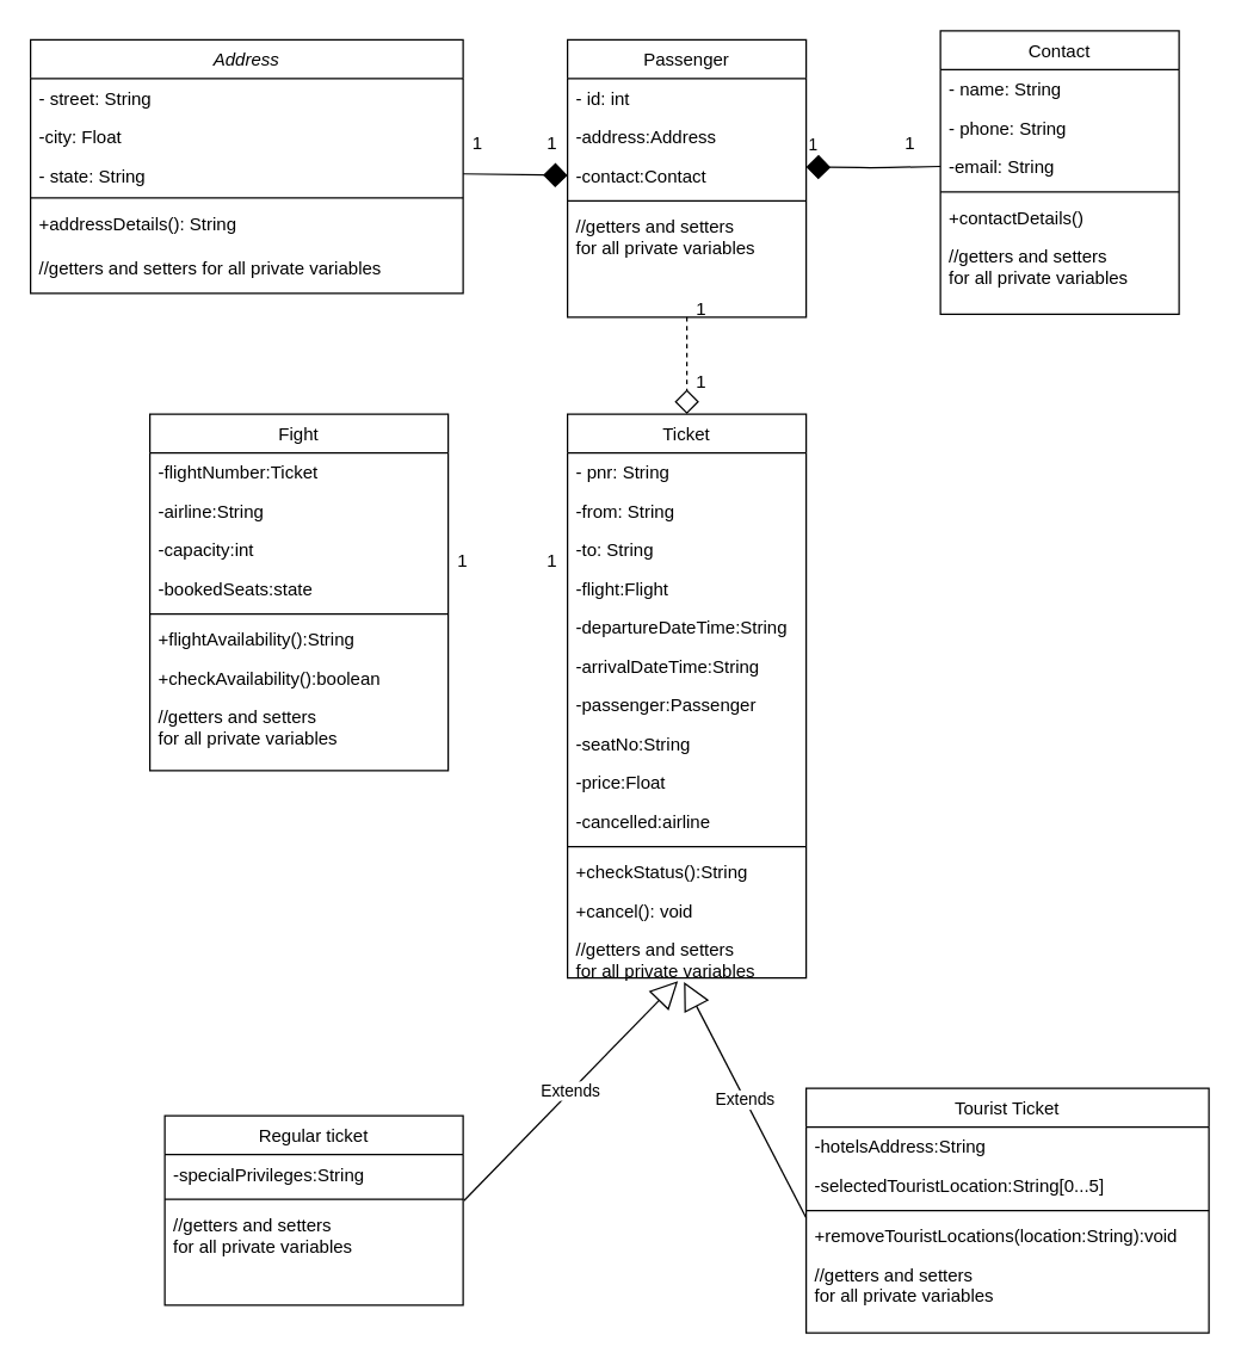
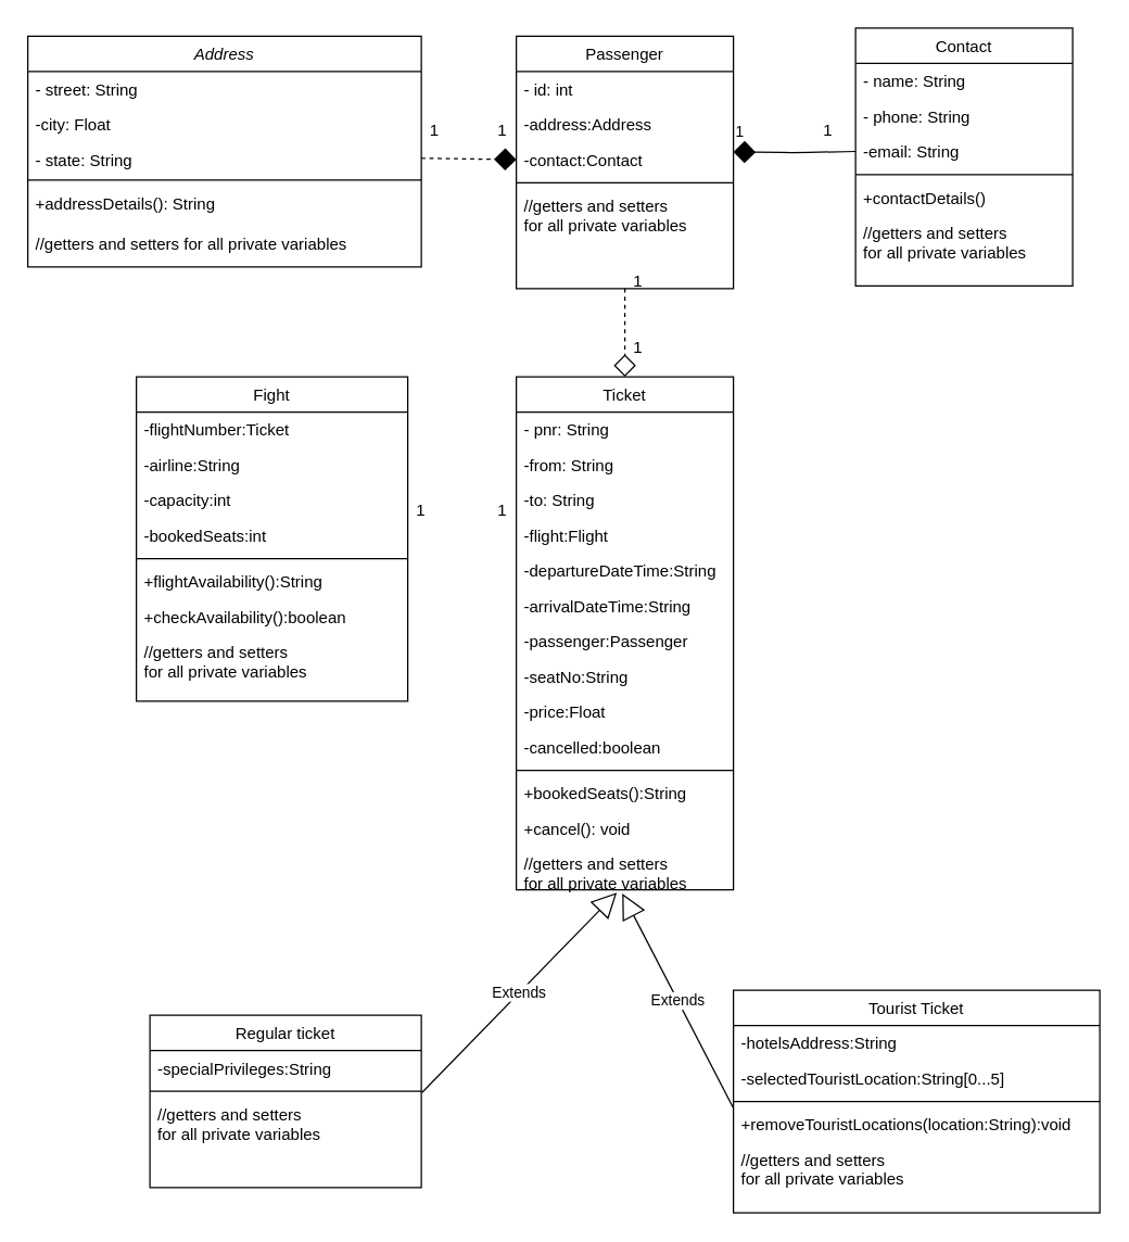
  <mxCell id="0" />
  <mxCell id="1" parent="0" />
  <mxCell id="2" value="Address" style="swimlane;fontStyle=2;align=center;verticalAlign=top;childLayout=stackLayout;horizontal=1;startSize=26;horizontalStack=0;resizeParent=1;resizeLast=0;collapsible=1;marginBottom=0;rounded=0;shadow=0;strokeWidth=1;" parent="1" vertex="1"><mxGeometry x="20" y="26" width="290" height="170" as="geometry"><mxRectangle x="230" y="140" width="160" height="26" as="alternateBounds" /></mxGeometry></mxCell>
  <mxCell id="3" value="- street: String&#10;        &#10;" style="text;align=left;verticalAlign=top;spacingLeft=4;spacingRight=4;overflow=hidden;rotatable=0;points=[[0,0.5],[1,0.5]];portConstraint=eastwest;" parent="2" vertex="1"><mxGeometry y="26" width="290" height="26" as="geometry" /></mxCell>
  <mxCell id="4" value="-city: Float" style="text;align=left;verticalAlign=top;spacingLeft=4;spacingRight=4;overflow=hidden;rotatable=0;points=[[0,0.5],[1,0.5]];portConstraint=eastwest;rounded=0;shadow=0;html=0;" parent="2" vertex="1"><mxGeometry y="52" width="290" height="26" as="geometry" /></mxCell>
  <mxCell id="5" value="- state: String" style="text;align=left;verticalAlign=top;spacingLeft=4;spacingRight=4;overflow=hidden;rotatable=0;points=[[0,0.5],[1,0.5]];portConstraint=eastwest;rounded=0;shadow=0;html=0;" parent="2" vertex="1"><mxGeometry y="78" width="290" height="24" as="geometry" /></mxCell>
  <mxCell id="6" value="" style="line;html=1;strokeWidth=1;align=left;verticalAlign=middle;spacingTop=-1;spacingLeft=3;spacingRight=3;rotatable=0;labelPosition=right;points=[];portConstraint=eastwest;" parent="2" vertex="1"><mxGeometry y="102" width="290" height="8" as="geometry" /></mxCell>
  <mxCell id="7" value="+addressDetails(): String&#10;" style="text;align=left;verticalAlign=top;spacingLeft=4;spacingRight=4;overflow=hidden;rotatable=0;points=[[0,0.5],[1,0.5]];portConstraint=eastwest;" parent="2" vertex="1"><mxGeometry y="110" width="290" height="30" as="geometry" /></mxCell>
  <mxCell id="8" value="//getters and setters for all private variables" style="text;align=left;verticalAlign=top;spacingLeft=4;spacingRight=4;overflow=hidden;rotatable=0;points=[[0,0.5],[1,0.5]];portConstraint=eastwest;" parent="2" vertex="1"><mxGeometry y="140" width="290" height="30" as="geometry" /></mxCell>
  <mxCell id="9" value="" style="edgeStyle=orthogonalEdgeStyle;rounded=0;orthogonalLoop=1;jettySize=auto;html=1;startArrow=none;startFill=0;endArrow=diamond;endFill=0;startSize=12;endSize=14;dashed=1;" parent="1" source="10" target="25" edge="1"><mxGeometry relative="1" as="geometry" /></mxCell>
  <mxCell id="10" value="Passenger" style="swimlane;fontStyle=0;align=center;verticalAlign=top;childLayout=stackLayout;horizontal=1;startSize=26;horizontalStack=0;resizeParent=1;resizeLast=0;collapsible=1;marginBottom=0;rounded=0;shadow=0;strokeWidth=1;" parent="1" vertex="1"><mxGeometry x="380" y="26" width="160" height="186" as="geometry"><mxRectangle x="550" y="140" width="160" height="26" as="alternateBounds" /></mxGeometry></mxCell>
  <mxCell id="11" value="- id: int" style="text;align=left;verticalAlign=top;spacingLeft=4;spacingRight=4;overflow=hidden;rotatable=0;points=[[0,0.5],[1,0.5]];portConstraint=eastwest;" parent="10" vertex="1"><mxGeometry y="26" width="160" height="26" as="geometry" /></mxCell>
  <mxCell id="12" value="-address:Address" style="text;align=left;verticalAlign=top;spacingLeft=4;spacingRight=4;overflow=hidden;rotatable=0;points=[[0,0.5],[1,0.5]];portConstraint=eastwest;rounded=0;shadow=0;html=0;" parent="10" vertex="1"><mxGeometry y="52" width="160" height="26" as="geometry" /></mxCell>
  <mxCell id="13" value="-contact:Contact" style="text;align=left;verticalAlign=top;spacingLeft=4;spacingRight=4;overflow=hidden;rotatable=0;points=[[0,0.5],[1,0.5]];portConstraint=eastwest;rounded=0;shadow=0;html=0;" parent="10" vertex="1"><mxGeometry y="78" width="160" height="26" as="geometry" /></mxCell>
  <mxCell id="14" value="" style="line;html=1;strokeWidth=1;align=left;verticalAlign=middle;spacingTop=-1;spacingLeft=3;spacingRight=3;rotatable=0;labelPosition=right;points=[];portConstraint=eastwest;" parent="10" vertex="1"><mxGeometry y="104" width="160" height="8" as="geometry" /></mxCell>
  <mxCell id="15" value="//getters and setters &#10;for all private variables    " style="text;align=left;verticalAlign=top;spacingLeft=4;spacingRight=4;overflow=hidden;rotatable=0;points=[[0,0.5],[1,0.5]];portConstraint=eastwest;" parent="10" vertex="1"><mxGeometry y="112" width="160" height="48" as="geometry" /></mxCell>
  <mxCell id="16" value="Contact" style="swimlane;fontStyle=0;align=center;verticalAlign=top;childLayout=stackLayout;horizontal=1;startSize=26;horizontalStack=0;resizeParent=1;resizeLast=0;collapsible=1;marginBottom=0;rounded=0;shadow=0;strokeWidth=1;" parent="1" vertex="1"><mxGeometry x="630" y="20" width="160" height="190" as="geometry"><mxRectangle x="550" y="140" width="160" height="26" as="alternateBounds" /></mxGeometry></mxCell>
  <mxCell id="17" value="- name: String" style="text;align=left;verticalAlign=top;spacingLeft=4;spacingRight=4;overflow=hidden;rotatable=0;points=[[0,0.5],[1,0.5]];portConstraint=eastwest;" parent="16" vertex="1"><mxGeometry y="26" width="160" height="26" as="geometry" /></mxCell>
  <mxCell id="18" value="- phone: String" style="text;align=left;verticalAlign=top;spacingLeft=4;spacingRight=4;overflow=hidden;rotatable=0;points=[[0,0.5],[1,0.5]];portConstraint=eastwest;rounded=0;shadow=0;html=0;" parent="16" vertex="1"><mxGeometry y="52" width="160" height="26" as="geometry" /></mxCell>
  <mxCell id="19" value="-email: String" style="text;align=left;verticalAlign=top;spacingLeft=4;spacingRight=4;overflow=hidden;rotatable=0;points=[[0,0.5],[1,0.5]];portConstraint=eastwest;rounded=0;shadow=0;html=0;" parent="16" vertex="1"><mxGeometry y="78" width="160" height="26" as="geometry" /></mxCell>
  <mxCell id="20" value="" style="line;html=1;strokeWidth=1;align=left;verticalAlign=middle;spacingTop=-1;spacingLeft=3;spacingRight=3;rotatable=0;labelPosition=right;points=[];portConstraint=eastwest;" parent="16" vertex="1"><mxGeometry y="104" width="160" height="8" as="geometry" /></mxCell>
  <mxCell id="21" value="+contactDetails()" style="text;align=left;verticalAlign=top;spacingLeft=4;spacingRight=4;overflow=hidden;rotatable=0;points=[[0,0.5],[1,0.5]];portConstraint=eastwest;" parent="16" vertex="1"><mxGeometry y="112" width="160" height="26" as="geometry" /></mxCell>
  <mxCell id="22" value="//getters and setters&#10;for all private variables    " style="text;align=left;verticalAlign=top;spacingLeft=4;spacingRight=4;overflow=hidden;rotatable=0;points=[[0,0.5],[1,0.5]];portConstraint=eastwest;" parent="16" vertex="1"><mxGeometry y="138" width="160" height="52" as="geometry" /></mxCell>
  <mxCell id="23" value="1" style="endArrow=none;html=1;endSize=12;startArrow=diamond;startSize=14;startFill=1;edgeStyle=orthogonalEdgeStyle;align=left;verticalAlign=bottom;endFill=0;" parent="1" target="19" edge="1"><mxGeometry x="-1" y="5" relative="1" as="geometry"><mxPoint x="540" y="111.36" as="sourcePoint" /><mxPoint x="690" y="111" as="targetPoint" /><mxPoint as="offset" /></mxGeometry></mxCell>
- <mxCell id="24" value="" style="html=1;verticalAlign=bottom;startArrow=none;startFill=0;endArrow=diamond;startSize=12;endFill=1;exitX=1;exitY=0.5;exitDx=0;exitDy=0;entryX=0;entryY=0.5;entryDx=0;entryDy=0;endSize=14;" parent="1" source="5" target="13" edge="1"><mxGeometry width="60" relative="1" as="geometry"><mxPoint x="310" y="111.21" as="sourcePoint" /><mxPoint x="370" y="111.21" as="targetPoint" /></mxGeometry></mxCell>
+ <mxCell id="24" value="" style="html=1;verticalAlign=bottom;startArrow=none;startFill=0;endArrow=diamond;startSize=12;endFill=1;exitX=1;exitY=0.5;exitDx=0;exitDy=0;entryX=0;entryY=0.5;entryDx=0;entryDy=0;endSize=14;dashed=1;" parent="1" source="5" target="13" edge="1"><mxGeometry width="60" relative="1" as="geometry"><mxPoint x="310" y="111.21" as="sourcePoint" /><mxPoint x="370" y="111.21" as="targetPoint" /></mxGeometry></mxCell>
  <mxCell id="25" value="Ticket" style="swimlane;fontStyle=0;align=center;verticalAlign=top;childLayout=stackLayout;horizontal=1;startSize=26;horizontalStack=0;resizeParent=1;resizeLast=0;collapsible=1;marginBottom=0;rounded=0;shadow=0;strokeWidth=1;" parent="1" vertex="1"><mxGeometry x="380" y="277" width="160" height="378" as="geometry"><mxRectangle x="550" y="140" width="160" height="26" as="alternateBounds" /></mxGeometry></mxCell>
  <mxCell id="26" value="- pnr: String" style="text;align=left;verticalAlign=top;spacingLeft=4;spacingRight=4;overflow=hidden;rotatable=0;points=[[0,0.5],[1,0.5]];portConstraint=eastwest;" parent="25" vertex="1"><mxGeometry y="26" width="160" height="26" as="geometry" /></mxCell>
  <mxCell id="27" value="-from: String&#10;" style="text;align=left;verticalAlign=top;spacingLeft=4;spacingRight=4;overflow=hidden;rotatable=0;points=[[0,0.5],[1,0.5]];portConstraint=eastwest;rounded=0;shadow=0;html=0;" parent="25" vertex="1"><mxGeometry y="52" width="160" height="26" as="geometry" /></mxCell>
  <mxCell id="28" value="-to: String" style="text;align=left;verticalAlign=top;spacingLeft=4;spacingRight=4;overflow=hidden;rotatable=0;points=[[0,0.5],[1,0.5]];portConstraint=eastwest;rounded=0;shadow=0;html=0;" parent="25" vertex="1"><mxGeometry y="78" width="160" height="26" as="geometry" /></mxCell>
  <mxCell id="29" value="-flight:Flight" style="text;align=left;verticalAlign=top;spacingLeft=4;spacingRight=4;overflow=hidden;rotatable=0;points=[[0,0.5],[1,0.5]];portConstraint=eastwest;rounded=0;shadow=0;html=0;" parent="25" vertex="1"><mxGeometry y="104" width="160" height="26" as="geometry" /></mxCell>
  <mxCell id="30" value="-departureDateTime:String" style="text;align=left;verticalAlign=top;spacingLeft=4;spacingRight=4;overflow=hidden;rotatable=0;points=[[0,0.5],[1,0.5]];portConstraint=eastwest;rounded=0;shadow=0;html=0;" parent="25" vertex="1"><mxGeometry y="130" width="160" height="26" as="geometry" /></mxCell>
  <mxCell id="31" value="-arrivalDateTime:String&#10;" style="text;align=left;verticalAlign=top;spacingLeft=4;spacingRight=4;overflow=hidden;rotatable=0;points=[[0,0.5],[1,0.5]];portConstraint=eastwest;rounded=0;shadow=0;html=0;" parent="25" vertex="1"><mxGeometry y="156" width="160" height="26" as="geometry" /></mxCell>
  <mxCell id="32" value="-passenger:Passenger" style="text;align=left;verticalAlign=top;spacingLeft=4;spacingRight=4;overflow=hidden;rotatable=0;points=[[0,0.5],[1,0.5]];portConstraint=eastwest;rounded=0;shadow=0;html=0;" parent="25" vertex="1"><mxGeometry y="182" width="160" height="26" as="geometry" /></mxCell>
  <mxCell id="33" value="-seatNo:String&#10;" style="text;align=left;verticalAlign=top;spacingLeft=4;spacingRight=4;overflow=hidden;rotatable=0;points=[[0,0.5],[1,0.5]];portConstraint=eastwest;rounded=0;shadow=0;html=0;" parent="25" vertex="1"><mxGeometry y="208" width="160" height="26" as="geometry" /></mxCell>
  <mxCell id="34" value="-price:Float" style="text;align=left;verticalAlign=top;spacingLeft=4;spacingRight=4;overflow=hidden;rotatable=0;points=[[0,0.5],[1,0.5]];portConstraint=eastwest;rounded=0;shadow=0;html=0;" parent="25" vertex="1"><mxGeometry y="234" width="160" height="26" as="geometry" /></mxCell>
- <mxCell id="35" value="-cancelled:airline" style="text;align=left;verticalAlign=top;spacingLeft=4;spacingRight=4;overflow=hidden;rotatable=0;points=[[0,0.5],[1,0.5]];portConstraint=eastwest;rounded=0;shadow=0;html=0;" parent="25" vertex="1"><mxGeometry y="260" width="160" height="26" as="geometry" /></mxCell>
+ <mxCell id="35" value="-cancelled:boolean" style="text;align=left;verticalAlign=top;spacingLeft=4;spacingRight=4;overflow=hidden;rotatable=0;points=[[0,0.5],[1,0.5]];portConstraint=eastwest;rounded=0;shadow=0;html=0;" parent="25" vertex="1"><mxGeometry y="260" width="160" height="26" as="geometry" /></mxCell>
  <mxCell id="36" value="" style="line;html=1;strokeWidth=1;align=left;verticalAlign=middle;spacingTop=-1;spacingLeft=3;spacingRight=3;rotatable=0;labelPosition=right;points=[];portConstraint=eastwest;" parent="25" vertex="1"><mxGeometry y="286" width="160" height="8" as="geometry" /></mxCell>
- <mxCell id="37" value="+checkStatus():String" style="text;align=left;verticalAlign=top;spacingLeft=4;spacingRight=4;overflow=hidden;rotatable=0;points=[[0,0.5],[1,0.5]];portConstraint=eastwest;" parent="25" vertex="1"><mxGeometry y="294" width="160" height="26" as="geometry" /></mxCell>
+ <mxCell id="37" value="+bookedSeats():String" style="text;align=left;verticalAlign=top;spacingLeft=4;spacingRight=4;overflow=hidden;rotatable=0;points=[[0,0.5],[1,0.5]];portConstraint=eastwest;" parent="25" vertex="1"><mxGeometry y="294" width="160" height="26" as="geometry" /></mxCell>
  <mxCell id="38" value="+cancel(): void" style="text;align=left;verticalAlign=top;spacingLeft=4;spacingRight=4;overflow=hidden;rotatable=0;points=[[0,0.5],[1,0.5]];portConstraint=eastwest;" parent="25" vertex="1"><mxGeometry y="320" width="160" height="26" as="geometry" /></mxCell>
  <mxCell id="39" value="//getters and setters&#10;for all private variables    " style="text;align=left;verticalAlign=top;spacingLeft=4;spacingRight=4;overflow=hidden;rotatable=0;points=[[0,0.5],[1,0.5]];portConstraint=eastwest;" parent="25" vertex="1"><mxGeometry y="346" width="160" height="32" as="geometry" /></mxCell>
  <mxCell id="40" value="Fight" style="swimlane;fontStyle=0;align=center;verticalAlign=top;childLayout=stackLayout;horizontal=1;startSize=26;horizontalStack=0;resizeParent=1;resizeLast=0;collapsible=1;marginBottom=0;rounded=0;shadow=0;strokeWidth=1;" parent="1" vertex="1"><mxGeometry x="100" y="277" width="200" height="239" as="geometry"><mxRectangle x="550" y="140" width="160" height="26" as="alternateBounds" /></mxGeometry></mxCell>
  <mxCell id="41" value="-flightNumber:Ticket" style="text;align=left;verticalAlign=top;spacingLeft=4;spacingRight=4;overflow=hidden;rotatable=0;points=[[0,0.5],[1,0.5]];portConstraint=eastwest;" parent="40" vertex="1"><mxGeometry y="26" width="200" height="26" as="geometry" /></mxCell>
  <mxCell id="42" value="-airline:String" style="text;align=left;verticalAlign=top;spacingLeft=4;spacingRight=4;overflow=hidden;rotatable=0;points=[[0,0.5],[1,0.5]];portConstraint=eastwest;rounded=0;shadow=0;html=0;" parent="40" vertex="1"><mxGeometry y="52" width="200" height="26" as="geometry" /></mxCell>
  <mxCell id="43" value="-capacity:int" style="text;align=left;verticalAlign=top;spacingLeft=4;spacingRight=4;overflow=hidden;rotatable=0;points=[[0,0.5],[1,0.5]];portConstraint=eastwest;rounded=0;shadow=0;html=0;" parent="40" vertex="1"><mxGeometry y="78" width="200" height="26" as="geometry" /></mxCell>
- <mxCell id="44" value="-bookedSeats:state" style="text;align=left;verticalAlign=top;spacingLeft=4;spacingRight=4;overflow=hidden;rotatable=0;points=[[0,0.5],[1,0.5]];portConstraint=eastwest;rounded=0;shadow=0;html=0;" parent="40" vertex="1"><mxGeometry y="104" width="200" height="26" as="geometry" /></mxCell>
+ <mxCell id="44" value="-bookedSeats:int" style="text;align=left;verticalAlign=top;spacingLeft=4;spacingRight=4;overflow=hidden;rotatable=0;points=[[0,0.5],[1,0.5]];portConstraint=eastwest;rounded=0;shadow=0;html=0;" parent="40" vertex="1"><mxGeometry y="104" width="200" height="26" as="geometry" /></mxCell>
  <mxCell id="45" value="" style="line;html=1;strokeWidth=1;align=left;verticalAlign=middle;spacingTop=-1;spacingLeft=3;spacingRight=3;rotatable=0;labelPosition=right;points=[];portConstraint=eastwest;" parent="40" vertex="1"><mxGeometry y="130" width="200" height="8" as="geometry" /></mxCell>
  <mxCell id="46" value="+flightAvailability():String" style="text;align=left;verticalAlign=top;spacingLeft=4;spacingRight=4;overflow=hidden;rotatable=0;points=[[0,0.5],[1,0.5]];portConstraint=eastwest;" parent="40" vertex="1"><mxGeometry y="138" width="200" height="26" as="geometry" /></mxCell>
  <mxCell id="47" value="+checkAvailability():boolean" style="text;align=left;verticalAlign=top;spacingLeft=4;spacingRight=4;overflow=hidden;rotatable=0;points=[[0,0.5],[1,0.5]];portConstraint=eastwest;" parent="40" vertex="1"><mxGeometry y="164" width="200" height="26" as="geometry" /></mxCell>
  <mxCell id="48" value="//getters and setters&#10;for all private variables    " style="text;align=left;verticalAlign=top;spacingLeft=4;spacingRight=4;overflow=hidden;rotatable=0;points=[[0,0.5],[1,0.5]];portConstraint=eastwest;" parent="40" vertex="1"><mxGeometry y="190" width="200" height="44" as="geometry" /></mxCell>
  <mxCell id="49" value="Regular ticket" style="swimlane;fontStyle=0;align=center;verticalAlign=top;childLayout=stackLayout;horizontal=1;startSize=26;horizontalStack=0;resizeParent=1;resizeLast=0;collapsible=1;marginBottom=0;rounded=0;shadow=0;strokeWidth=1;" parent="1" vertex="1"><mxGeometry x="110" y="747.5" width="200" height="127" as="geometry"><mxRectangle x="550" y="140" width="160" height="26" as="alternateBounds" /></mxGeometry></mxCell>
  <mxCell id="50" value="-specialPrivileges:String" style="text;align=left;verticalAlign=top;spacingLeft=4;spacingRight=4;overflow=hidden;rotatable=0;points=[[0,0.5],[1,0.5]];portConstraint=eastwest;" parent="49" vertex="1"><mxGeometry y="26" width="200" height="26" as="geometry" /></mxCell>
  <mxCell id="51" value="" style="line;html=1;strokeWidth=1;align=left;verticalAlign=middle;spacingTop=-1;spacingLeft=3;spacingRight=3;rotatable=0;labelPosition=right;points=[];portConstraint=eastwest;" parent="49" vertex="1"><mxGeometry y="52" width="200" height="8" as="geometry" /></mxCell>
  <mxCell id="52" value="//getters and setters&#10;for all private variables    " style="text;align=left;verticalAlign=top;spacingLeft=4;spacingRight=4;overflow=hidden;rotatable=0;points=[[0,0.5],[1,0.5]];portConstraint=eastwest;" parent="49" vertex="1"><mxGeometry y="60" width="200" height="50" as="geometry" /></mxCell>
  <mxCell id="53" value="Tourist Ticket" style="swimlane;fontStyle=0;align=center;verticalAlign=top;childLayout=stackLayout;horizontal=1;startSize=26;horizontalStack=0;resizeParent=1;resizeLast=0;collapsible=1;marginBottom=0;rounded=0;shadow=0;strokeWidth=1;" parent="1" vertex="1"><mxGeometry x="540" y="729" width="270" height="164" as="geometry"><mxRectangle x="550" y="140" width="160" height="26" as="alternateBounds" /></mxGeometry></mxCell>
  <mxCell id="54" value="-hotelsAddress:String" style="text;align=left;verticalAlign=top;spacingLeft=4;spacingRight=4;overflow=hidden;rotatable=0;points=[[0,0.5],[1,0.5]];portConstraint=eastwest;" parent="53" vertex="1"><mxGeometry y="26" width="270" height="26" as="geometry" /></mxCell>
  <mxCell id="55" value="-selectedTouristLocation:String[0...5]" style="text;align=left;verticalAlign=top;spacingLeft=4;spacingRight=4;overflow=hidden;rotatable=0;points=[[0,0.5],[1,0.5]];portConstraint=eastwest;" parent="53" vertex="1"><mxGeometry y="52" width="270" height="26" as="geometry" /></mxCell>
  <mxCell id="56" value="" style="line;html=1;strokeWidth=1;align=left;verticalAlign=middle;spacingTop=-1;spacingLeft=3;spacingRight=3;rotatable=0;labelPosition=right;points=[];portConstraint=eastwest;" parent="53" vertex="1"><mxGeometry y="78" width="270" height="8" as="geometry" /></mxCell>
  <mxCell id="57" value="+removeTouristLocations(location:String):void" style="text;align=left;verticalAlign=top;spacingLeft=4;spacingRight=4;overflow=hidden;rotatable=0;points=[[0,0.5],[1,0.5]];portConstraint=eastwest;" parent="53" vertex="1"><mxGeometry y="86" width="270" height="26" as="geometry" /></mxCell>
  <mxCell id="58" value="//getters and setters&#10;for all private variables    " style="text;align=left;verticalAlign=top;spacingLeft=4;spacingRight=4;overflow=hidden;rotatable=0;points=[[0,0.5],[1,0.5]];portConstraint=eastwest;" vertex="1" parent="53"><mxGeometry y="112" width="270" height="48" as="geometry" /></mxCell>
  <mxCell id="59" value="Extends" style="endArrow=block;endSize=16;endFill=0;html=1;exitX=1.003;exitY=0.616;exitDx=0;exitDy=0;exitPerimeter=0;entryX=0.463;entryY=1.066;entryDx=0;entryDy=0;entryPerimeter=0;" parent="1" source="51" target="39" edge="1"><mxGeometry width="160" relative="1" as="geometry"><mxPoint x="344" y="686" as="sourcePoint" /><mxPoint x="504" y="686" as="targetPoint" /></mxGeometry></mxCell>
  <mxCell id="60" value="Extends" style="endArrow=block;endSize=16;endFill=0;html=1;exitX=0;exitY=1.125;exitDx=0;exitDy=0;exitPerimeter=0;entryX=0.488;entryY=1.088;entryDx=0;entryDy=0;entryPerimeter=0;" parent="1" source="56" target="39" edge="1"><mxGeometry width="160" relative="1" as="geometry"><mxPoint x="390" y="796" as="sourcePoint" /><mxPoint x="460" y="666" as="targetPoint" /></mxGeometry></mxCell>
  <mxCell id="61" value="1&lt;br&gt;" style="text;html=1;strokeColor=none;fillColor=none;align=center;verticalAlign=middle;whiteSpace=wrap;rounded=0;" parent="1" vertex="1"><mxGeometry x="350" y="86" width="40" height="20" as="geometry" /></mxCell>
  <mxCell id="62" value="1&lt;br&gt;" style="text;html=1;strokeColor=none;fillColor=none;align=center;verticalAlign=middle;whiteSpace=wrap;rounded=0;" parent="1" vertex="1"><mxGeometry x="300" y="86" width="40" height="20" as="geometry" /></mxCell>
  <mxCell id="63" value="1&lt;br&gt;" style="text;html=1;strokeColor=none;fillColor=none;align=center;verticalAlign=middle;whiteSpace=wrap;rounded=0;" parent="1" vertex="1"><mxGeometry x="590" y="86" width="40" height="20" as="geometry" /></mxCell>
  <mxCell id="64" value="1&lt;br&gt;" style="text;html=1;strokeColor=none;fillColor=none;align=center;verticalAlign=middle;whiteSpace=wrap;rounded=0;" parent="1" vertex="1"><mxGeometry x="450" y="197" width="40" height="20" as="geometry" /></mxCell>
  <mxCell id="65" value="1&lt;br&gt;" style="text;html=1;strokeColor=none;fillColor=none;align=center;verticalAlign=middle;whiteSpace=wrap;rounded=0;" parent="1" vertex="1"><mxGeometry x="450" y="246" width="40" height="20" as="geometry" /></mxCell>
  <mxCell id="66" value="1&lt;br&gt;" style="text;html=1;strokeColor=none;fillColor=none;align=center;verticalAlign=middle;whiteSpace=wrap;rounded=0;" parent="1" vertex="1"><mxGeometry x="350" y="366" width="40" height="20" as="geometry" /></mxCell>
  <mxCell id="67" value="1&lt;br&gt;" style="text;html=1;strokeColor=none;fillColor=none;align=center;verticalAlign=middle;whiteSpace=wrap;rounded=0;" parent="1" vertex="1"><mxGeometry x="290" y="366" width="40" height="20" as="geometry" /></mxCell>
